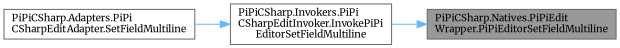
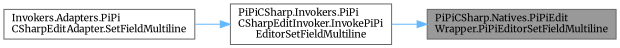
  digraph {
    rankdir=RL
    fontname=Merriweather
    node [color=grey40 fillcolor=white fontname=Merriweather fontsize=10 shape=box style=filled]
    edge [color=steelblue1 dir=back fontname=Merriweather fontsize=10 labelfontname=Helvetica labelfontsize=10 style=solid]
    n1 [color=gray40 fillcolor=grey60 fontcolor=black height=0.2 label="PiPiCSharp.Natives.PiPiEdit\lWrapper.PiPiEditorSetFieldMultiline" width=0.4]
    n2 [height=0.2 label="PiPiCSharp.Invokers.PiPi\lCSharpEditInvoker.InvokePiPi\lEditorSetFieldMultiline" width=0.4]
-   n3 [height=0.2 label="PiPiCSharp.Adapters.PiPi\lCSharpEditAdapter.SetFieldMultiline" width=0.4]
+   n3 [height=0.2 label="Invokers.Adapters.PiPi\lCSharpEditAdapter.SetFieldMultiline" width=0.4]
    n1 -> n2
    n2 -> n3
  }
